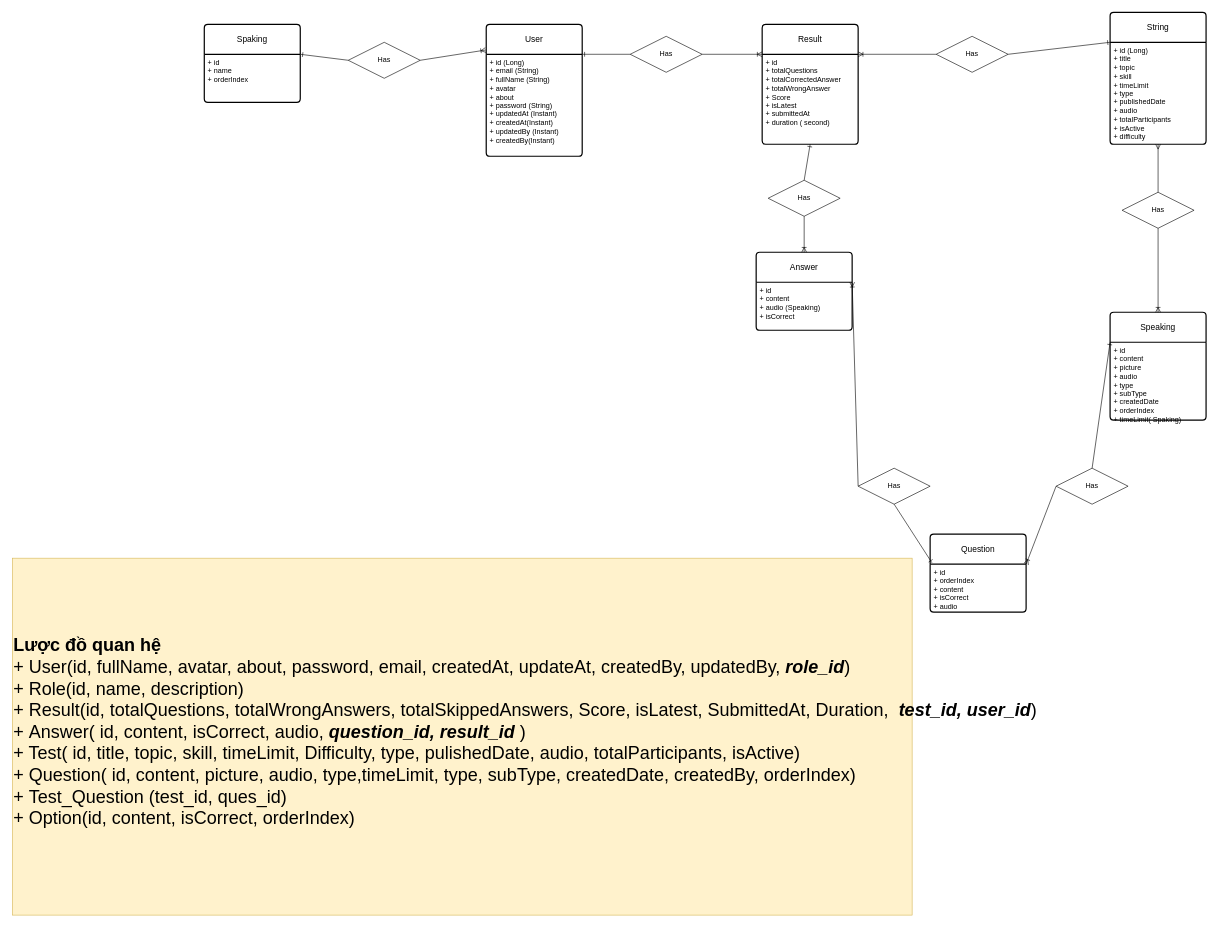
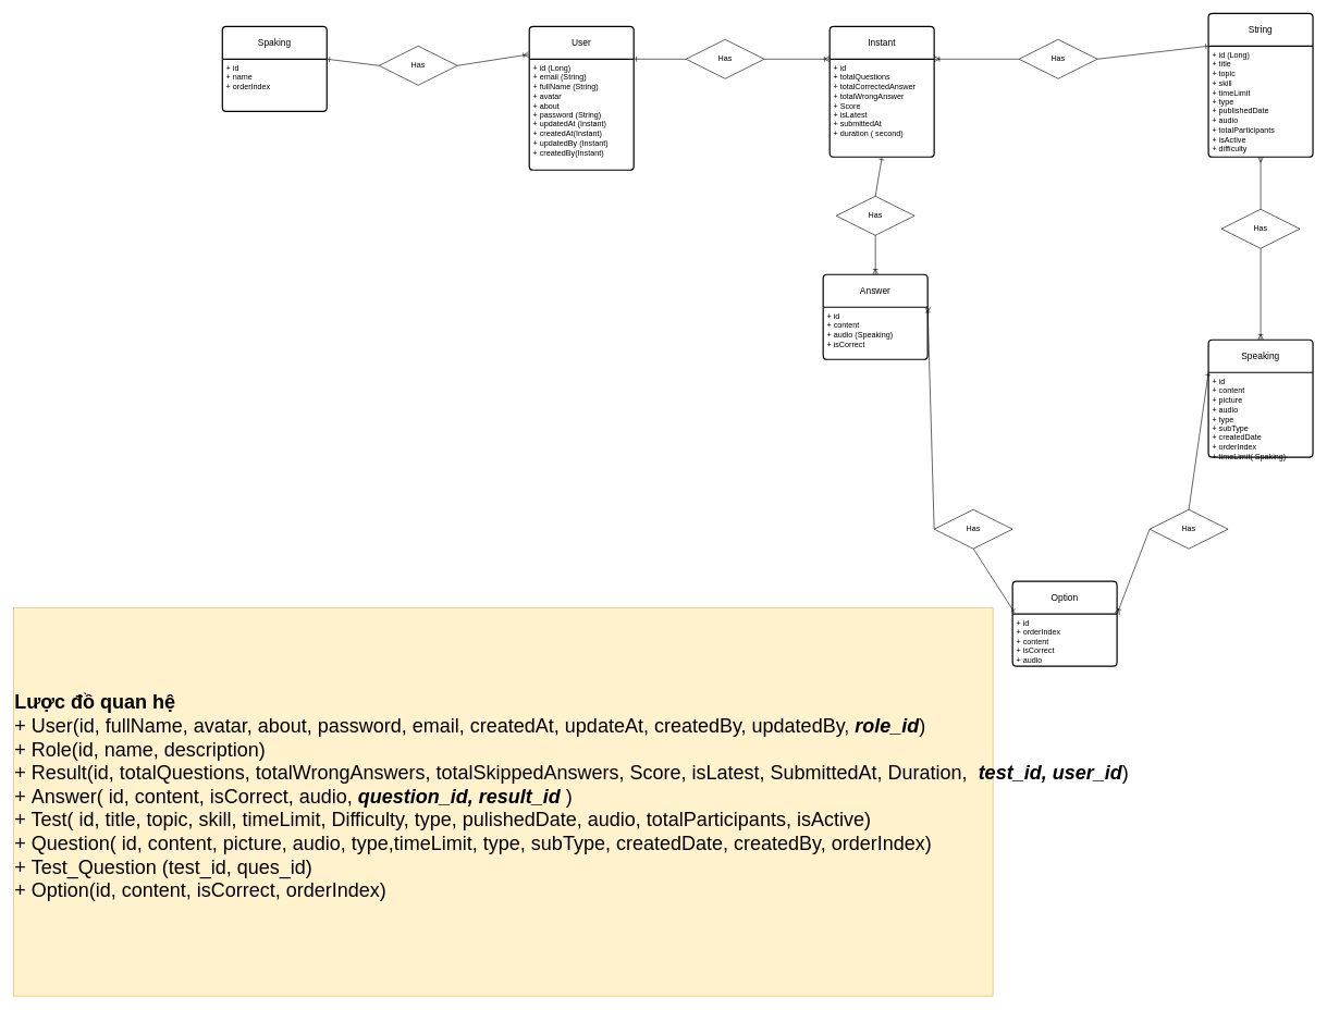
  <mxCell id="0" />
  <mxCell id="1" parent="0" />
  <mxCell id="2" value="User" style="swimlane;childLayout=stackLayout;horizontal=1;startSize=50;horizontalStack=0;rounded=1;fontSize=14;fontStyle=0;strokeWidth=2;resizeParent=0;resizeLast=1;shadow=0;dashed=0;align=center;arcSize=4;whiteSpace=wrap;html=1;" vertex="1" parent="1"><mxGeometry x="810" y="40" width="160" height="220" as="geometry" /></mxCell>
  <mxCell id="3" value="+ id (Long)&lt;div&gt;+ email (String)&lt;br&gt;+ fullName (String)&lt;/div&gt;&lt;div&gt;+ avatar&lt;/div&gt;&lt;div&gt;+ about&lt;/div&gt;&lt;div&gt;&lt;div&gt;+ password (String)&lt;/div&gt;&lt;div&gt;&lt;div&gt;+ updatedAt (Instant)&lt;/div&gt;&lt;div&gt;+ createdAt(Instant)&lt;/div&gt;&lt;div&gt;+ updatedBy (Instant)&lt;/div&gt;&lt;div&gt;+ createdBy(Instant)&lt;/div&gt;&lt;/div&gt;&lt;/div&gt;" style="align=left;strokeColor=none;fillColor=none;spacingLeft=4;spacingRight=4;fontSize=12;verticalAlign=top;resizable=0;rotatable=0;part=1;html=1;whiteSpace=wrap;" vertex="1" parent="2"><mxGeometry y="50" width="160" height="170" as="geometry" /></mxCell>
  <mxCell id="4" value="String" style="swimlane;childLayout=stackLayout;horizontal=1;startSize=50;horizontalStack=0;rounded=1;fontSize=14;fontStyle=0;strokeWidth=2;resizeParent=0;resizeLast=1;shadow=0;dashed=0;align=center;arcSize=4;whiteSpace=wrap;html=1;" vertex="1" parent="1"><mxGeometry x="1850" y="20" width="160" height="220" as="geometry" /></mxCell>
  <mxCell id="5" value="+ id (Long)&lt;br&gt;+ title&lt;div&gt;+ topic&lt;br&gt;+ skill&lt;div&gt;+ timeLimit&lt;/div&gt;&lt;div&gt;+ type&lt;/div&gt;&lt;/div&gt;&lt;div&gt;+ publishedDate&lt;/div&gt;&lt;div&gt;+ audio&lt;/div&gt;&lt;div&gt;+ totalParticipants&lt;/div&gt;&lt;div&gt;+ isActive&lt;/div&gt;&lt;div&gt;+ difficulty&lt;/div&gt;&lt;div&gt;&lt;br&gt;&lt;/div&gt;" style="align=left;strokeColor=none;fillColor=none;spacingLeft=4;spacingRight=4;fontSize=12;verticalAlign=top;resizable=0;rotatable=0;part=1;html=1;whiteSpace=wrap;" vertex="1" parent="4"><mxGeometry y="50" width="160" height="170" as="geometry" /></mxCell>
  <mxCell id="6" value="Speaking" style="swimlane;childLayout=stackLayout;horizontal=1;startSize=50;horizontalStack=0;rounded=1;fontSize=14;fontStyle=0;strokeWidth=2;resizeParent=0;resizeLast=1;shadow=0;dashed=0;align=center;arcSize=4;whiteSpace=wrap;html=1;" vertex="1" parent="1"><mxGeometry x="1850" y="520" width="160" height="180" as="geometry" /></mxCell>
  <mxCell id="7" value="+ id&amp;nbsp;&lt;br&gt;+ content&lt;div&gt;&lt;div&gt;+ picture&lt;br&gt;+ audio&lt;div&gt;+ type&lt;/div&gt;&lt;div&gt;+ subType&lt;/div&gt;&lt;/div&gt;&lt;div&gt;+ createdDate&lt;/div&gt;&lt;div&gt;+ orderIndex&lt;/div&gt;&lt;div&gt;+ timeLimit( Spaking)&lt;/div&gt;&lt;div&gt;&lt;br&gt;&lt;/div&gt;&lt;/div&gt;" style="align=left;strokeColor=none;fillColor=none;spacingLeft=4;spacingRight=4;fontSize=12;verticalAlign=top;resizable=0;rotatable=0;part=1;html=1;whiteSpace=wrap;" vertex="1" parent="6"><mxGeometry y="50" width="160" height="130" as="geometry" /></mxCell>
- <mxCell id="8" value="Question" style="swimlane;childLayout=stackLayout;horizontal=1;startSize=50;horizontalStack=0;rounded=1;fontSize=14;fontStyle=0;strokeWidth=2;resizeParent=0;resizeLast=1;shadow=0;dashed=0;align=center;arcSize=4;whiteSpace=wrap;html=1;" vertex="1" parent="1"><mxGeometry x="1550" y="890" width="160" height="130" as="geometry" /></mxCell>
+ <mxCell id="8" value="Option" style="swimlane;childLayout=stackLayout;horizontal=1;startSize=50;horizontalStack=0;rounded=1;fontSize=14;fontStyle=0;strokeWidth=2;resizeParent=0;resizeLast=1;shadow=0;dashed=0;align=center;arcSize=4;whiteSpace=wrap;html=1;" vertex="1" parent="1"><mxGeometry x="1550" y="890" width="160" height="130" as="geometry" /></mxCell>
  <mxCell id="9" value="+ id&lt;div&gt;+ orderIndex&lt;/div&gt;&lt;div&gt;+ content&lt;div&gt;&lt;div&gt;+ isCorrect&lt;br&gt;+ audio&lt;div&gt;&lt;br&gt;&lt;/div&gt;&lt;/div&gt;&lt;div&gt;&lt;br&gt;&lt;/div&gt;&lt;/div&gt;&lt;/div&gt;" style="align=left;strokeColor=none;fillColor=none;spacingLeft=4;spacingRight=4;fontSize=12;verticalAlign=top;resizable=0;rotatable=0;part=1;html=1;whiteSpace=wrap;" vertex="1" parent="8"><mxGeometry y="50" width="160" height="80" as="geometry" /></mxCell>
  <mxCell id="10" value="Answer" style="swimlane;childLayout=stackLayout;horizontal=1;startSize=50;horizontalStack=0;rounded=1;fontSize=14;fontStyle=0;strokeWidth=2;resizeParent=0;resizeLast=1;shadow=0;dashed=0;align=center;arcSize=4;whiteSpace=wrap;html=1;" vertex="1" parent="1"><mxGeometry x="1260" y="420" width="160" height="130" as="geometry" /></mxCell>
  <mxCell id="11" value="+ id&amp;nbsp;&lt;br&gt;+ content&lt;div&gt;+ audio (Speaking)&lt;/div&gt;&lt;div&gt;&lt;div&gt;&lt;div&gt;+ isCorrect&lt;br&gt;&lt;div&gt;&lt;br&gt;&lt;/div&gt;&lt;/div&gt;&lt;div&gt;&lt;br&gt;&lt;/div&gt;&lt;/div&gt;&lt;/div&gt;" style="align=left;strokeColor=none;fillColor=none;spacingLeft=4;spacingRight=4;fontSize=12;verticalAlign=top;resizable=0;rotatable=0;part=1;html=1;whiteSpace=wrap;" vertex="1" parent="10"><mxGeometry y="50" width="160" height="80" as="geometry" /></mxCell>
- <mxCell id="12" value="Result" style="swimlane;childLayout=stackLayout;horizontal=1;startSize=50;horizontalStack=0;rounded=1;fontSize=14;fontStyle=0;strokeWidth=2;resizeParent=0;resizeLast=1;shadow=0;dashed=0;align=center;arcSize=4;whiteSpace=wrap;html=1;" vertex="1" parent="1"><mxGeometry x="1270" y="40" width="160" height="200" as="geometry" /></mxCell>
+ <mxCell id="12" value="Instant" style="swimlane;childLayout=stackLayout;horizontal=1;startSize=50;horizontalStack=0;rounded=1;fontSize=14;fontStyle=0;strokeWidth=2;resizeParent=0;resizeLast=1;shadow=0;dashed=0;align=center;arcSize=4;whiteSpace=wrap;html=1;" vertex="1" parent="1"><mxGeometry x="1270" y="40" width="160" height="200" as="geometry" /></mxCell>
  <mxCell id="13" value="+ id&lt;div&gt;+ totalQuestions&lt;/div&gt;&lt;div&gt;+ totalCorrectedAnswer&lt;div&gt;&lt;div&gt;+ totalWrongAnswer&lt;br&gt;+ Score&lt;/div&gt;&lt;div&gt;+ isLatest&lt;/div&gt;&lt;div&gt;+ submittedAt&lt;/div&gt;&lt;div&gt;+ duration ( second)&lt;/div&gt;&lt;div&gt;&lt;br&gt;&lt;div&gt;&lt;br&gt;&lt;/div&gt;&lt;/div&gt;&lt;div&gt;&lt;br&gt;&lt;/div&gt;&lt;/div&gt;&lt;/div&gt;" style="align=left;strokeColor=none;fillColor=none;spacingLeft=4;spacingRight=4;fontSize=12;verticalAlign=top;resizable=0;rotatable=0;part=1;html=1;whiteSpace=wrap;" vertex="1" parent="12"><mxGeometry y="50" width="160" height="150" as="geometry" /></mxCell>
  <mxCell id="14" value="Spaking" style="swimlane;childLayout=stackLayout;horizontal=1;startSize=50;horizontalStack=0;rounded=1;fontSize=14;fontStyle=0;strokeWidth=2;resizeParent=0;resizeLast=1;shadow=0;dashed=0;align=center;arcSize=4;whiteSpace=wrap;html=1;" vertex="1" parent="1"><mxGeometry x="340" y="40" width="160" height="130" as="geometry" /></mxCell>
  <mxCell id="15" value="+ id&amp;nbsp;&lt;br&gt;+ name&lt;div&gt;&lt;div&gt;+ orderIndex&lt;/div&gt;&lt;div&gt;&lt;div&gt;&lt;br&gt;&lt;/div&gt;&lt;/div&gt;&lt;div&gt;&lt;br&gt;&lt;/div&gt;&lt;/div&gt;" style="align=left;strokeColor=none;fillColor=none;spacingLeft=4;spacingRight=4;fontSize=12;verticalAlign=top;resizable=0;rotatable=0;part=1;html=1;whiteSpace=wrap;" vertex="1" parent="14"><mxGeometry y="50" width="160" height="80" as="geometry" /></mxCell>
  <mxCell id="16" value="Has" style="shape=rhombus;perimeter=rhombusPerimeter;whiteSpace=wrap;html=1;align=center;" vertex="1" parent="1"><mxGeometry x="580" y="70" width="120" height="60" as="geometry" /></mxCell>
  <mxCell id="17" value="" style="endArrow=ERone;html=1;rounded=0;endFill=0;exitX=0;exitY=0.5;exitDx=0;exitDy=0;entryX=1;entryY=0;entryDx=0;entryDy=0;" edge="1" parent="1" source="16" target="15"><mxGeometry width="50" height="50" relative="1" as="geometry"><mxPoint x="630" y="250" as="sourcePoint" /><mxPoint x="670" y="280" as="targetPoint" /></mxGeometry></mxCell>
  <mxCell id="18" value="" style="endArrow=ERoneToMany;html=1;rounded=0;endFill=0;entryX=-0.006;entryY=0.195;entryDx=0;entryDy=0;entryPerimeter=0;exitX=1;exitY=0.5;exitDx=0;exitDy=0;" edge="1" parent="1" source="16" target="2"><mxGeometry width="50" height="50" relative="1" as="geometry"><mxPoint x="620" y="410" as="sourcePoint" /><mxPoint x="700" y="440" as="targetPoint" /></mxGeometry></mxCell>
  <mxCell id="19" value="Has" style="shape=rhombus;perimeter=rhombusPerimeter;whiteSpace=wrap;html=1;align=center;" vertex="1" parent="1"><mxGeometry x="1050" y="60" width="120" height="60" as="geometry" /></mxCell>
  <mxCell id="20" value="" style="endArrow=ERone;html=1;rounded=0;endFill=0;exitX=0;exitY=0.5;exitDx=0;exitDy=0;entryX=1;entryY=0;entryDx=0;entryDy=0;" edge="1" parent="1" source="19" target="3"><mxGeometry width="50" height="50" relative="1" as="geometry"><mxPoint x="1060" y="420" as="sourcePoint" /><mxPoint x="1040" y="-90" as="targetPoint" /></mxGeometry></mxCell>
  <mxCell id="21" value="" style="endArrow=ERoneToMany;html=1;rounded=0;endFill=0;entryX=0;entryY=0.25;entryDx=0;entryDy=0;exitX=1;exitY=0.5;exitDx=0;exitDy=0;" edge="1" parent="1" source="19" target="12"><mxGeometry width="50" height="50" relative="1" as="geometry"><mxPoint x="1050" y="580" as="sourcePoint" /><mxPoint x="1340" y="-90" as="targetPoint" /></mxGeometry></mxCell>
  <mxCell id="22" value="Has" style="shape=rhombus;perimeter=rhombusPerimeter;whiteSpace=wrap;html=1;align=center;" vertex="1" parent="1"><mxGeometry x="1280" y="300" width="120" height="60" as="geometry" /></mxCell>
  <mxCell id="23" value="" style="endArrow=ERone;html=1;rounded=0;endFill=0;exitX=0.5;exitY=0;exitDx=0;exitDy=0;entryX=0.5;entryY=1;entryDx=0;entryDy=0;" edge="1" parent="1" source="22" target="13"><mxGeometry width="50" height="50" relative="1" as="geometry"><mxPoint x="1000" y="840" as="sourcePoint" /><mxPoint x="910" y="510" as="targetPoint" /></mxGeometry></mxCell>
  <mxCell id="24" value="" style="endArrow=ERoneToMany;html=1;rounded=0;endFill=0;entryX=0.5;entryY=0;entryDx=0;entryDy=0;exitX=0.5;exitY=1;exitDx=0;exitDy=0;" edge="1" parent="1" source="22" target="10"><mxGeometry width="50" height="50" relative="1" as="geometry"><mxPoint x="990" y="1000" as="sourcePoint" /><mxPoint x="1210" y="510" as="targetPoint" /></mxGeometry></mxCell>
  <mxCell id="25" value="Has" style="shape=rhombus;perimeter=rhombusPerimeter;whiteSpace=wrap;html=1;align=center;" vertex="1" parent="1"><mxGeometry x="1560" y="60" width="120" height="60" as="geometry" /></mxCell>
  <mxCell id="26" value="" style="endArrow=ERone;html=1;rounded=0;endFill=0;exitX=1;exitY=0.5;exitDx=0;exitDy=0;entryX=0;entryY=0;entryDx=0;entryDy=0;" edge="1" parent="1" source="25" target="5"><mxGeometry width="50" height="50" relative="1" as="geometry"><mxPoint x="1330" y="870" as="sourcePoint" /><mxPoint x="1620" y="140" as="targetPoint" /></mxGeometry></mxCell>
  <mxCell id="27" value="" style="endArrow=ERoneToMany;html=1;rounded=0;endFill=0;entryX=1;entryY=0;entryDx=0;entryDy=0;exitX=0;exitY=0.5;exitDx=0;exitDy=0;" edge="1" parent="1" source="25" target="13"><mxGeometry width="50" height="50" relative="1" as="geometry"><mxPoint x="1320" y="1030" as="sourcePoint" /><mxPoint x="1670" y="530" as="targetPoint" /></mxGeometry></mxCell>
  <mxCell id="28" value="Has" style="shape=rhombus;perimeter=rhombusPerimeter;whiteSpace=wrap;html=1;align=center;" vertex="1" parent="1"><mxGeometry x="1870" y="320" width="120" height="60" as="geometry" /></mxCell>
  <mxCell id="29" value="" style="endArrow=ERmany;html=1;rounded=0;endFill=0;exitX=0.5;exitY=0;exitDx=0;exitDy=0;entryX=0.5;entryY=1;entryDx=0;entryDy=0;" edge="1" parent="1" source="28" target="5"><mxGeometry width="50" height="50" relative="1" as="geometry"><mxPoint x="1410" y="860" as="sourcePoint" /><mxPoint x="1760" y="260" as="targetPoint" /></mxGeometry></mxCell>
  <mxCell id="30" value="" style="endArrow=ERoneToMany;html=1;rounded=0;endFill=0;entryX=0.5;entryY=0;entryDx=0;entryDy=0;exitX=0.5;exitY=1;exitDx=0;exitDy=0;" edge="1" parent="1" source="28" target="6"><mxGeometry width="50" height="50" relative="1" as="geometry"><mxPoint x="1400" y="1020" as="sourcePoint" /><mxPoint x="1750" y="520" as="targetPoint" /></mxGeometry></mxCell>
  <mxCell id="31" value="Has" style="shape=rhombus;perimeter=rhombusPerimeter;whiteSpace=wrap;html=1;align=center;" vertex="1" parent="1"><mxGeometry x="1760" y="780" width="120" height="60" as="geometry" /></mxCell>
  <mxCell id="32" value="" style="endArrow=ERone;html=1;rounded=0;endFill=0;exitX=0.5;exitY=0;exitDx=0;exitDy=0;entryX=0;entryY=0;entryDx=0;entryDy=0;" edge="1" parent="1" source="31" target="7"><mxGeometry width="50" height="50" relative="1" as="geometry"><mxPoint x="1270" y="1110" as="sourcePoint" /><mxPoint x="1180" y="780" as="targetPoint" /></mxGeometry></mxCell>
  <mxCell id="33" value="" style="endArrow=ERoneToMany;html=1;rounded=0;endFill=0;entryX=1;entryY=0;entryDx=0;entryDy=0;exitX=0;exitY=0.5;exitDx=0;exitDy=0;" edge="1" parent="1" source="31" target="9"><mxGeometry width="50" height="50" relative="1" as="geometry"><mxPoint x="1260" y="1270" as="sourcePoint" /><mxPoint x="1480" y="780" as="targetPoint" /></mxGeometry></mxCell>
  <mxCell id="34" value="Has" style="shape=rhombus;perimeter=rhombusPerimeter;whiteSpace=wrap;html=1;align=center;" vertex="1" parent="1"><mxGeometry x="1430" y="780" width="120" height="60" as="geometry" /></mxCell>
  <mxCell id="35" value="" style="endArrow=ERone;html=1;rounded=0;endFill=0;entryX=0.019;entryY=0.367;entryDx=0;entryDy=0;entryPerimeter=0;exitX=0.5;exitY=1;exitDx=0;exitDy=0;" edge="1" parent="1" source="34" target="8"><mxGeometry width="50" height="50" relative="1" as="geometry"><mxPoint x="1553" y="760" as="sourcePoint" /><mxPoint x="1440" y="450" as="targetPoint" /></mxGeometry></mxCell>
  <mxCell id="36" value="" style="endArrow=ERoneToMany;html=1;rounded=0;endFill=0;entryX=1;entryY=0;entryDx=0;entryDy=0;exitX=0;exitY=0.5;exitDx=0;exitDy=0;" edge="1" parent="1" source="34" target="11"><mxGeometry width="50" height="50" relative="1" as="geometry"><mxPoint x="1100" y="1300" as="sourcePoint" /><mxPoint x="1550" y="970" as="targetPoint" /></mxGeometry></mxCell>
  <mxCell id="37" value="&lt;p style=&quot;text-wrap-mode: nowrap;&quot;&gt;&lt;font style=&quot;font-size: 30px;&quot;&gt;&lt;font style=&quot;text-wrap-mode: nowrap;&quot;&gt;&lt;b style=&quot;&quot;&gt;&lt;font style=&quot;&quot;&gt;Lược đồ quan hệ&lt;br&gt;&lt;/font&gt;&lt;/b&gt;&lt;/font&gt;&lt;font style=&quot;&quot;&gt;+ User(id, fullName, avatar, about, password, email, createdAt, updateAt, createdBy, updatedBy, &lt;b&gt;&lt;i&gt;role_id&lt;/i&gt;&lt;/b&gt;)&lt;br&gt;&lt;/font&gt;&lt;font style=&quot;&quot;&gt;+ Role(id, name, description)&lt;/font&gt;&lt;font style=&quot;&quot;&gt;&lt;br&gt;&lt;/font&gt;&lt;font style=&quot;&quot;&gt;+&amp;nbsp;Result(id, totalQuestions, totalWrongAnswers, totalSkippedAnswers, Score, isLatest, SubmittedAt, Duration,&amp;nbsp; &lt;i&gt;&lt;b&gt;test_id, user_id&lt;/b&gt;&lt;/i&gt;)&lt;br&gt;&lt;/font&gt;&lt;font style=&quot;&quot;&gt;+&amp;nbsp;Answer( id, content, isCorrect, audio,&amp;nbsp;&lt;i&gt;&lt;b&gt;question_id, result_id&lt;/b&gt;&lt;/i&gt; )&lt;br&gt;&lt;/font&gt;&lt;font style=&quot;&quot;&gt;+ Test( id, title, topic, skill, timeLimit, Difficulty, type, pulishedDate, audio, totalParticipants, isActive)&lt;br&gt;&lt;/font&gt;&lt;font style=&quot;&quot;&gt;+&amp;nbsp;Question( id, content, picture, audio, type,timeLimit, type, subType, createdDate, createdBy, orderIndex)&lt;br&gt;&lt;/font&gt;&lt;font style=&quot;&quot;&gt;+&amp;nbsp;Test_Question (test_id, ques_id)&lt;br&gt;&lt;/font&gt;&lt;font style=&quot;&quot;&gt;+&amp;nbsp;Option(id, content, isCorrect, orderIndex)&lt;/font&gt;&lt;/font&gt;&lt;/p&gt;&lt;div&gt;&lt;font style=&quot;font-size: 15px;&quot;&gt;&lt;br&gt;&lt;/font&gt;&lt;/div&gt;" style="text;html=1;align=left;verticalAlign=middle;whiteSpace=wrap;rounded=0;fillColor=#fff2cc;strokeColor=#d6b656;" vertex="1" parent="1"><mxGeometry x="20" y="930" width="1500" height="595" as="geometry" /></mxCell>
